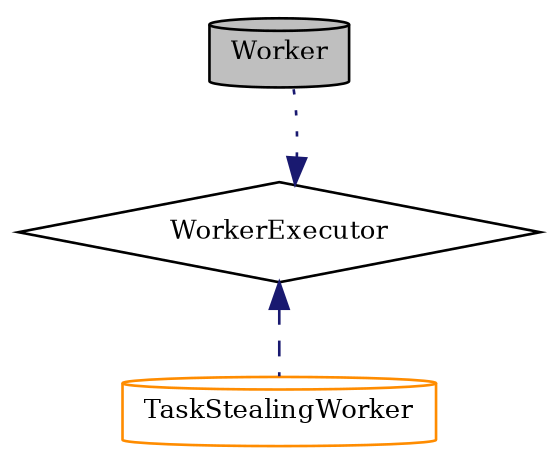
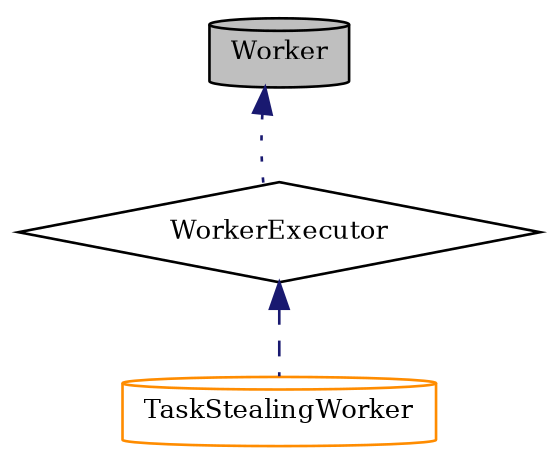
  digraph {
    fontname="DejaVu Serif"
    node [color=black fillcolor=white fontname="DejaVu Serif" fontsize=10 shape=cylinder style=filled]
    edge [color=midnightblue dir=back fontname="DejaVu Serif" fontsize=10 labelfontname=Helvetica labelfontsize=10]
    n1 [fillcolor=grey75 fontcolor=black height=0.2 label=Worker width=0.4]
    n2 [height=0.2 label=WorkerExecutor shape=diamond width=0.4]
    n3 [color=darkorange height=0.2 label=TaskStealingWorker width=0.4]
-   n2 -> n1 [style=dotted]
+   n1 -> n2 [style=dotted]
    n2 -> n3 [style=dashed]
  }
